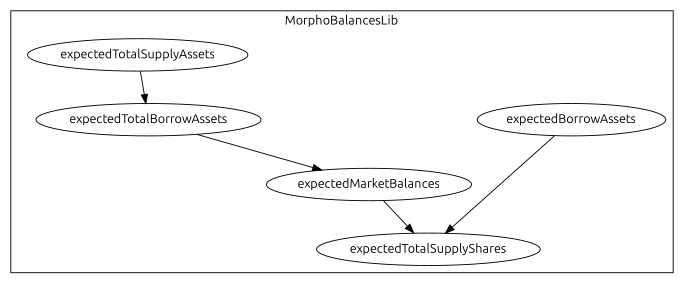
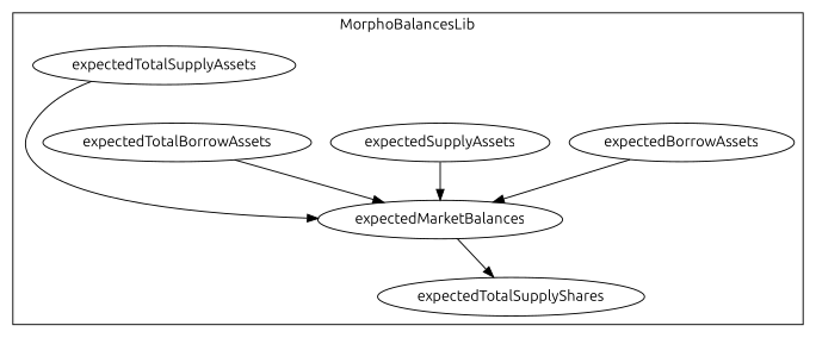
  strict digraph {
    fontname=Ubuntu
    node [fontname=Ubuntu]
    edge [fontname=Ubuntu]
    n1 [label=expectedMarketBalances]
    n2 [label=expectedBorrowAssets]
+   n3 [label=expectedSupplyAssets]
    n4 [label=expectedTotalSupplyShares]
    n5 [label=expectedTotalBorrowAssets]
    n6 [label=expectedTotalSupplyAssets]
    subgraph cluster_1 {
      label=MorphoBalancesLib
      n1
      n2
+     n3
      n4
      n5
      n6
    }
    subgraph cluster_2 {
      label="[Solidity]"
    }
    n1 -> n4
-   n2 -> n4
+   n2 -> n1
+   n3 -> n1
    n5 -> n1
-   n6 -> n5
+   n6 -> n1
  }
